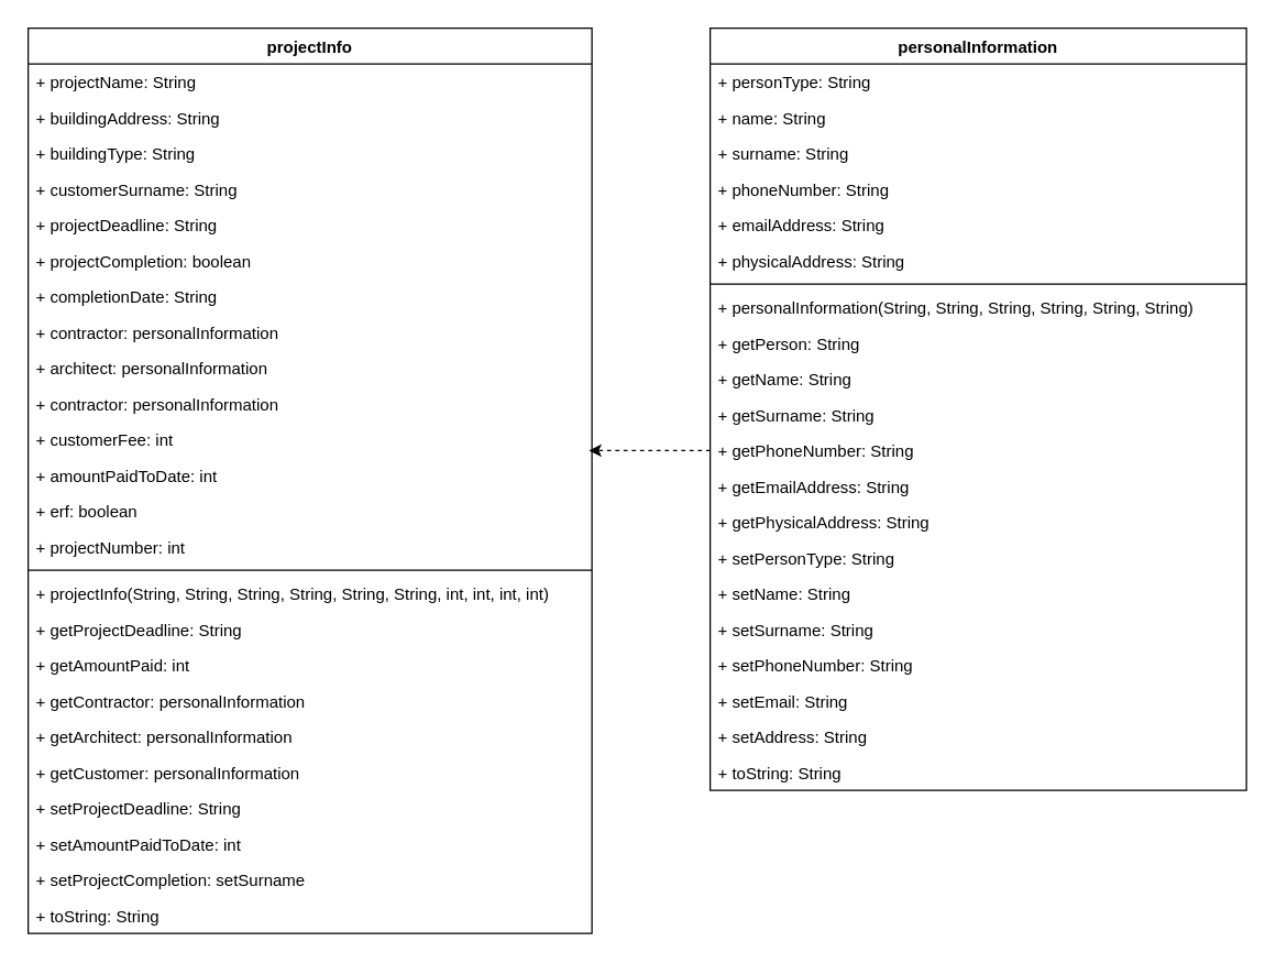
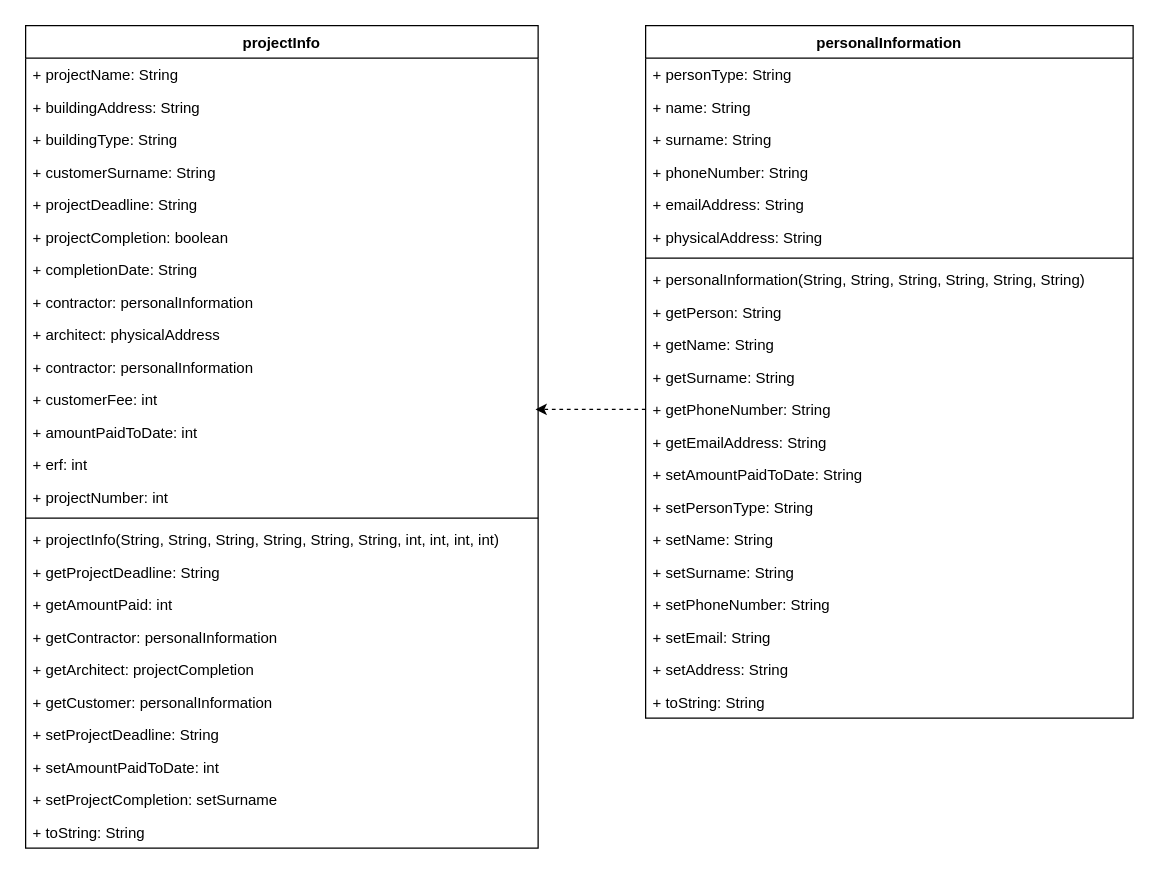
  <mxCell id="0" />
  <mxCell id="1" parent="0" />
  <mxCell id="2" value="projectInfo" style="swimlane;fontStyle=1;align=center;verticalAlign=top;childLayout=stackLayout;horizontal=1;startSize=26;horizontalStack=0;resizeParent=1;resizeParentMax=0;resizeLast=0;collapsible=1;marginBottom=0;fontColor=#000000;" vertex="1" parent="1"><mxGeometry x="20" y="20" width="410" height="658" as="geometry" /></mxCell>
  <mxCell id="3" value="+ projectName: String&#10;" style="text;strokeColor=none;fillColor=none;align=left;verticalAlign=top;spacingLeft=4;spacingRight=4;overflow=hidden;rotatable=0;points=[[0,0.5],[1,0.5]];portConstraint=eastwest;fontColor=#000000;" vertex="1" parent="2"><mxGeometry y="26" width="410" height="26" as="geometry" /></mxCell>
  <mxCell id="4" value="+ buildingAddress: String" style="text;strokeColor=none;fillColor=none;align=left;verticalAlign=top;spacingLeft=4;spacingRight=4;overflow=hidden;rotatable=0;points=[[0,0.5],[1,0.5]];portConstraint=eastwest;fontColor=#000000;" vertex="1" parent="2"><mxGeometry y="52" width="410" height="26" as="geometry" /></mxCell>
  <mxCell id="5" value="+ buildingType: String" style="text;strokeColor=none;fillColor=none;align=left;verticalAlign=top;spacingLeft=4;spacingRight=4;overflow=hidden;rotatable=0;points=[[0,0.5],[1,0.5]];portConstraint=eastwest;fontColor=#000000;" vertex="1" parent="2"><mxGeometry y="78" width="410" height="26" as="geometry" /></mxCell>
  <mxCell id="6" value="+ customerSurname: String&#10;" style="text;strokeColor=none;fillColor=none;align=left;verticalAlign=top;spacingLeft=4;spacingRight=4;overflow=hidden;rotatable=0;points=[[0,0.5],[1,0.5]];portConstraint=eastwest;fontColor=#000000;" vertex="1" parent="2"><mxGeometry y="104" width="410" height="26" as="geometry" /></mxCell>
  <mxCell id="7" value="+ projectDeadline: String" style="text;strokeColor=none;fillColor=none;align=left;verticalAlign=top;spacingLeft=4;spacingRight=4;overflow=hidden;rotatable=0;points=[[0,0.5],[1,0.5]];portConstraint=eastwest;fontColor=#000000;" vertex="1" parent="2"><mxGeometry y="130" width="410" height="26" as="geometry" /></mxCell>
  <mxCell id="8" value="+ projectCompletion: boolean" style="text;strokeColor=none;fillColor=none;align=left;verticalAlign=top;spacingLeft=4;spacingRight=4;overflow=hidden;rotatable=0;points=[[0,0.5],[1,0.5]];portConstraint=eastwest;fontColor=#000000;" vertex="1" parent="2"><mxGeometry y="156" width="410" height="26" as="geometry" /></mxCell>
  <mxCell id="9" value="+ completionDate: String" style="text;strokeColor=none;fillColor=none;align=left;verticalAlign=top;spacingLeft=4;spacingRight=4;overflow=hidden;rotatable=0;points=[[0,0.5],[1,0.5]];portConstraint=eastwest;fontColor=#000000;" vertex="1" parent="2"><mxGeometry y="182" width="410" height="26" as="geometry" /></mxCell>
  <mxCell id="10" value="+ contractor: personalInformation" style="text;strokeColor=none;fillColor=none;align=left;verticalAlign=top;spacingLeft=4;spacingRight=4;overflow=hidden;rotatable=0;points=[[0,0.5],[1,0.5]];portConstraint=eastwest;fontColor=#000000;" vertex="1" parent="2"><mxGeometry y="208" width="410" height="26" as="geometry" /></mxCell>
- <mxCell id="11" value="+ architect: personalInformation" style="text;strokeColor=none;fillColor=none;align=left;verticalAlign=top;spacingLeft=4;spacingRight=4;overflow=hidden;rotatable=0;points=[[0,0.5],[1,0.5]];portConstraint=eastwest;fontColor=#000000;" vertex="1" parent="2"><mxGeometry y="234" width="410" height="26" as="geometry" /></mxCell>
+ <mxCell id="11" value="+ architect: physicalAddress" style="text;strokeColor=none;fillColor=none;align=left;verticalAlign=top;spacingLeft=4;spacingRight=4;overflow=hidden;rotatable=0;points=[[0,0.5],[1,0.5]];portConstraint=eastwest;fontColor=#000000;" vertex="1" parent="2"><mxGeometry y="234" width="410" height="26" as="geometry" /></mxCell>
  <mxCell id="12" value="+ contractor: personalInformation" style="text;strokeColor=none;fillColor=none;align=left;verticalAlign=top;spacingLeft=4;spacingRight=4;overflow=hidden;rotatable=0;points=[[0,0.5],[1,0.5]];portConstraint=eastwest;fontColor=#000000;" vertex="1" parent="2"><mxGeometry y="260" width="410" height="26" as="geometry" /></mxCell>
  <mxCell id="13" value="+ customerFee: int" style="text;strokeColor=none;fillColor=none;align=left;verticalAlign=top;spacingLeft=4;spacingRight=4;overflow=hidden;rotatable=0;points=[[0,0.5],[1,0.5]];portConstraint=eastwest;fontColor=#000000;" vertex="1" parent="2"><mxGeometry y="286" width="410" height="26" as="geometry" /></mxCell>
  <mxCell id="14" value="+ amountPaidToDate: int" style="text;strokeColor=none;fillColor=none;align=left;verticalAlign=top;spacingLeft=4;spacingRight=4;overflow=hidden;rotatable=0;points=[[0,0.5],[1,0.5]];portConstraint=eastwest;fontColor=#000000;" vertex="1" parent="2"><mxGeometry y="312" width="410" height="26" as="geometry" /></mxCell>
- <mxCell id="15" value="+ erf: boolean" style="text;strokeColor=none;fillColor=none;align=left;verticalAlign=top;spacingLeft=4;spacingRight=4;overflow=hidden;rotatable=0;points=[[0,0.5],[1,0.5]];portConstraint=eastwest;fontColor=#000000;" vertex="1" parent="2"><mxGeometry y="338" width="410" height="26" as="geometry" /></mxCell>
+ <mxCell id="15" value="+ erf: int" style="text;strokeColor=none;fillColor=none;align=left;verticalAlign=top;spacingLeft=4;spacingRight=4;overflow=hidden;rotatable=0;points=[[0,0.5],[1,0.5]];portConstraint=eastwest;fontColor=#000000;" vertex="1" parent="2"><mxGeometry y="338" width="410" height="26" as="geometry" /></mxCell>
  <mxCell id="16" value="+ projectNumber: int" style="text;strokeColor=none;fillColor=none;align=left;verticalAlign=top;spacingLeft=4;spacingRight=4;overflow=hidden;rotatable=0;points=[[0,0.5],[1,0.5]];portConstraint=eastwest;fontColor=#000000;" vertex="1" parent="2"><mxGeometry y="364" width="410" height="26" as="geometry" /></mxCell>
  <mxCell id="17" value="" style="line;strokeWidth=1;fillColor=none;align=left;verticalAlign=middle;spacingTop=-1;spacingLeft=3;spacingRight=3;rotatable=0;labelPosition=right;points=[];portConstraint=eastwest;fontColor=#000000;" vertex="1" parent="2"><mxGeometry y="390" width="410" height="8" as="geometry" /></mxCell>
  <mxCell id="18" value="+ projectInfo(String, String, String, String, String, String, int, int, int, int)" style="text;strokeColor=none;fillColor=none;align=left;verticalAlign=top;spacingLeft=4;spacingRight=4;overflow=hidden;rotatable=0;points=[[0,0.5],[1,0.5]];portConstraint=eastwest;fontColor=#000000;" vertex="1" parent="2"><mxGeometry y="398" width="410" height="26" as="geometry" /></mxCell>
  <mxCell id="19" value="+ getProjectDeadline: String" style="text;strokeColor=none;fillColor=none;align=left;verticalAlign=top;spacingLeft=4;spacingRight=4;overflow=hidden;rotatable=0;points=[[0,0.5],[1,0.5]];portConstraint=eastwest;fontColor=#000000;" vertex="1" parent="2"><mxGeometry y="424" width="410" height="26" as="geometry" /></mxCell>
  <mxCell id="20" value="+ getAmountPaid: int" style="text;strokeColor=none;fillColor=none;align=left;verticalAlign=top;spacingLeft=4;spacingRight=4;overflow=hidden;rotatable=0;points=[[0,0.5],[1,0.5]];portConstraint=eastwest;fontColor=#000000;" vertex="1" parent="2"><mxGeometry y="450" width="410" height="26" as="geometry" /></mxCell>
  <mxCell id="21" value="+ getContractor: personalInformation" style="text;strokeColor=none;fillColor=none;align=left;verticalAlign=top;spacingLeft=4;spacingRight=4;overflow=hidden;rotatable=0;points=[[0,0.5],[1,0.5]];portConstraint=eastwest;fontColor=#000000;" vertex="1" parent="2"><mxGeometry y="476" width="410" height="26" as="geometry" /></mxCell>
- <mxCell id="22" value="+ getArchitect: personalInformation" style="text;strokeColor=none;fillColor=none;align=left;verticalAlign=top;spacingLeft=4;spacingRight=4;overflow=hidden;rotatable=0;points=[[0,0.5],[1,0.5]];portConstraint=eastwest;fontColor=#000000;" vertex="1" parent="2"><mxGeometry y="502" width="410" height="26" as="geometry" /></mxCell>
+ <mxCell id="22" value="+ getArchitect: projectCompletion" style="text;strokeColor=none;fillColor=none;align=left;verticalAlign=top;spacingLeft=4;spacingRight=4;overflow=hidden;rotatable=0;points=[[0,0.5],[1,0.5]];portConstraint=eastwest;fontColor=#000000;" vertex="1" parent="2"><mxGeometry y="502" width="410" height="26" as="geometry" /></mxCell>
  <mxCell id="23" value="+ getCustomer: personalInformation" style="text;strokeColor=none;fillColor=none;align=left;verticalAlign=top;spacingLeft=4;spacingRight=4;overflow=hidden;rotatable=0;points=[[0,0.5],[1,0.5]];portConstraint=eastwest;fontColor=#000000;" vertex="1" parent="2"><mxGeometry y="528" width="410" height="26" as="geometry" /></mxCell>
  <mxCell id="24" value="+ setProjectDeadline: String" style="text;strokeColor=none;fillColor=none;align=left;verticalAlign=top;spacingLeft=4;spacingRight=4;overflow=hidden;rotatable=0;points=[[0,0.5],[1,0.5]];portConstraint=eastwest;fontColor=#000000;" vertex="1" parent="2"><mxGeometry y="554" width="410" height="26" as="geometry" /></mxCell>
  <mxCell id="25" value="+ setAmountPaidToDate: int" style="text;strokeColor=none;fillColor=none;align=left;verticalAlign=top;spacingLeft=4;spacingRight=4;overflow=hidden;rotatable=0;points=[[0,0.5],[1,0.5]];portConstraint=eastwest;fontColor=#000000;" vertex="1" parent="2"><mxGeometry y="580" width="410" height="26" as="geometry" /></mxCell>
  <mxCell id="26" value="+ setProjectCompletion: setSurname" style="text;strokeColor=none;fillColor=none;align=left;verticalAlign=top;spacingLeft=4;spacingRight=4;overflow=hidden;rotatable=0;points=[[0,0.5],[1,0.5]];portConstraint=eastwest;fontColor=#000000;" vertex="1" parent="2"><mxGeometry y="606" width="410" height="26" as="geometry" /></mxCell>
  <mxCell id="27" value="+ toString: String" style="text;strokeColor=none;fillColor=none;align=left;verticalAlign=top;spacingLeft=4;spacingRight=4;overflow=hidden;rotatable=0;points=[[0,0.5],[1,0.5]];portConstraint=eastwest;fontColor=#000000;" vertex="1" parent="2"><mxGeometry y="632" width="410" height="26" as="geometry" /></mxCell>
  <mxCell id="28" value="personalInformation" style="swimlane;fontStyle=1;align=center;verticalAlign=top;childLayout=stackLayout;horizontal=1;startSize=26;horizontalStack=0;resizeParent=1;resizeParentMax=0;resizeLast=0;collapsible=1;marginBottom=0;fontColor=#000000;" vertex="1" parent="1"><mxGeometry x="516" y="20" width="390" height="554" as="geometry" /></mxCell>
  <mxCell id="29" value="+ personType: String" style="text;strokeColor=none;fillColor=none;align=left;verticalAlign=top;spacingLeft=4;spacingRight=4;overflow=hidden;rotatable=0;points=[[0,0.5],[1,0.5]];portConstraint=eastwest;fontColor=#000000;" vertex="1" parent="28"><mxGeometry y="26" width="390" height="26" as="geometry" /></mxCell>
  <mxCell id="30" value="+ name: String" style="text;strokeColor=none;fillColor=none;align=left;verticalAlign=top;spacingLeft=4;spacingRight=4;overflow=hidden;rotatable=0;points=[[0,0.5],[1,0.5]];portConstraint=eastwest;fontColor=#000000;" vertex="1" parent="28"><mxGeometry y="52" width="390" height="26" as="geometry" /></mxCell>
  <mxCell id="31" value="+ surname: String" style="text;strokeColor=none;fillColor=none;align=left;verticalAlign=top;spacingLeft=4;spacingRight=4;overflow=hidden;rotatable=0;points=[[0,0.5],[1,0.5]];portConstraint=eastwest;fontColor=#000000;" vertex="1" parent="28"><mxGeometry y="78" width="390" height="26" as="geometry" /></mxCell>
  <mxCell id="32" value="+ phoneNumber: String" style="text;strokeColor=none;fillColor=none;align=left;verticalAlign=top;spacingLeft=4;spacingRight=4;overflow=hidden;rotatable=0;points=[[0,0.5],[1,0.5]];portConstraint=eastwest;fontColor=#000000;" vertex="1" parent="28"><mxGeometry y="104" width="390" height="26" as="geometry" /></mxCell>
  <mxCell id="33" value="+ emailAddress: String" style="text;strokeColor=none;fillColor=none;align=left;verticalAlign=top;spacingLeft=4;spacingRight=4;overflow=hidden;rotatable=0;points=[[0,0.5],[1,0.5]];portConstraint=eastwest;fontColor=#000000;" vertex="1" parent="28"><mxGeometry y="130" width="390" height="26" as="geometry" /></mxCell>
  <mxCell id="34" value="+ physicalAddress: String" style="text;strokeColor=none;fillColor=none;align=left;verticalAlign=top;spacingLeft=4;spacingRight=4;overflow=hidden;rotatable=0;points=[[0,0.5],[1,0.5]];portConstraint=eastwest;fontColor=#000000;" vertex="1" parent="28"><mxGeometry y="156" width="390" height="26" as="geometry" /></mxCell>
  <mxCell id="35" value="" style="line;strokeWidth=1;fillColor=none;align=left;verticalAlign=middle;spacingTop=-1;spacingLeft=3;spacingRight=3;rotatable=0;labelPosition=right;points=[];portConstraint=eastwest;fontColor=#000000;" vertex="1" parent="28"><mxGeometry y="182" width="390" height="8" as="geometry" /></mxCell>
  <mxCell id="36" value="+ personalInformation(String, String, String, String, String, String)" style="text;strokeColor=none;fillColor=none;align=left;verticalAlign=top;spacingLeft=4;spacingRight=4;overflow=hidden;rotatable=0;points=[[0,0.5],[1,0.5]];portConstraint=eastwest;fontColor=#000000;" vertex="1" parent="28"><mxGeometry y="190" width="390" height="26" as="geometry" /></mxCell>
  <mxCell id="37" value="+ getPerson: String" style="text;strokeColor=none;fillColor=none;align=left;verticalAlign=top;spacingLeft=4;spacingRight=4;overflow=hidden;rotatable=0;points=[[0,0.5],[1,0.5]];portConstraint=eastwest;fontColor=#000000;" vertex="1" parent="28"><mxGeometry y="216" width="390" height="26" as="geometry" /></mxCell>
  <mxCell id="38" value="+ getName: String" style="text;strokeColor=none;fillColor=none;align=left;verticalAlign=top;spacingLeft=4;spacingRight=4;overflow=hidden;rotatable=0;points=[[0,0.5],[1,0.5]];portConstraint=eastwest;fontColor=#000000;" vertex="1" parent="28"><mxGeometry y="242" width="390" height="26" as="geometry" /></mxCell>
  <mxCell id="39" value="+ getSurname: String" style="text;strokeColor=none;fillColor=none;align=left;verticalAlign=top;spacingLeft=4;spacingRight=4;overflow=hidden;rotatable=0;points=[[0,0.5],[1,0.5]];portConstraint=eastwest;fontColor=#000000;" vertex="1" parent="28"><mxGeometry y="268" width="390" height="26" as="geometry" /></mxCell>
  <mxCell id="40" value="+ getPhoneNumber: String" style="text;strokeColor=none;fillColor=none;align=left;verticalAlign=top;spacingLeft=4;spacingRight=4;overflow=hidden;rotatable=0;points=[[0,0.5],[1,0.5]];portConstraint=eastwest;fontColor=#000000;" vertex="1" parent="28"><mxGeometry y="294" width="390" height="26" as="geometry" /></mxCell>
  <mxCell id="41" value="+ getEmailAddress: String" style="text;strokeColor=none;fillColor=none;align=left;verticalAlign=top;spacingLeft=4;spacingRight=4;overflow=hidden;rotatable=0;points=[[0,0.5],[1,0.5]];portConstraint=eastwest;fontColor=#000000;" vertex="1" parent="28"><mxGeometry y="320" width="390" height="26" as="geometry" /></mxCell>
- <mxCell id="42" value="+ getPhysicalAddress: String" style="text;strokeColor=none;fillColor=none;align=left;verticalAlign=top;spacingLeft=4;spacingRight=4;overflow=hidden;rotatable=0;points=[[0,0.5],[1,0.5]];portConstraint=eastwest;fontColor=#000000;" vertex="1" parent="28"><mxGeometry y="346" width="390" height="26" as="geometry" /></mxCell>
+ <mxCell id="42" value="+ setAmountPaidToDate: String" style="text;strokeColor=none;fillColor=none;align=left;verticalAlign=top;spacingLeft=4;spacingRight=4;overflow=hidden;rotatable=0;points=[[0,0.5],[1,0.5]];portConstraint=eastwest;fontColor=#000000;" vertex="1" parent="28"><mxGeometry y="346" width="390" height="26" as="geometry" /></mxCell>
  <mxCell id="43" value="+ setPersonType: String" style="text;strokeColor=none;fillColor=none;align=left;verticalAlign=top;spacingLeft=4;spacingRight=4;overflow=hidden;rotatable=0;points=[[0,0.5],[1,0.5]];portConstraint=eastwest;fontColor=#000000;" vertex="1" parent="28"><mxGeometry y="372" width="390" height="26" as="geometry" /></mxCell>
  <mxCell id="44" value="+ setName: String" style="text;strokeColor=none;fillColor=none;align=left;verticalAlign=top;spacingLeft=4;spacingRight=4;overflow=hidden;rotatable=0;points=[[0,0.5],[1,0.5]];portConstraint=eastwest;fontColor=#000000;" vertex="1" parent="28"><mxGeometry y="398" width="390" height="26" as="geometry" /></mxCell>
  <mxCell id="45" value="+ setSurname: String" style="text;strokeColor=none;fillColor=none;align=left;verticalAlign=top;spacingLeft=4;spacingRight=4;overflow=hidden;rotatable=0;points=[[0,0.5],[1,0.5]];portConstraint=eastwest;fontColor=#000000;" vertex="1" parent="28"><mxGeometry y="424" width="390" height="26" as="geometry" /></mxCell>
  <mxCell id="46" value="+ setPhoneNumber: String" style="text;strokeColor=none;fillColor=none;align=left;verticalAlign=top;spacingLeft=4;spacingRight=4;overflow=hidden;rotatable=0;points=[[0,0.5],[1,0.5]];portConstraint=eastwest;fontColor=#000000;" vertex="1" parent="28"><mxGeometry y="450" width="390" height="26" as="geometry" /></mxCell>
  <mxCell id="47" value="+ setEmail: String" style="text;strokeColor=none;fillColor=none;align=left;verticalAlign=top;spacingLeft=4;spacingRight=4;overflow=hidden;rotatable=0;points=[[0,0.5],[1,0.5]];portConstraint=eastwest;fontColor=#000000;" vertex="1" parent="28"><mxGeometry y="476" width="390" height="26" as="geometry" /></mxCell>
  <mxCell id="48" value="+ setAddress: String" style="text;strokeColor=none;fillColor=none;align=left;verticalAlign=top;spacingLeft=4;spacingRight=4;overflow=hidden;rotatable=0;points=[[0,0.5],[1,0.5]];portConstraint=eastwest;fontColor=#000000;" vertex="1" parent="28"><mxGeometry y="502" width="390" height="26" as="geometry" /></mxCell>
  <mxCell id="49" value="+ toString: String" style="text;strokeColor=none;fillColor=none;align=left;verticalAlign=top;spacingLeft=4;spacingRight=4;overflow=hidden;rotatable=0;points=[[0,0.5],[1,0.5]];portConstraint=eastwest;fontColor=#000000;" vertex="1" parent="28"><mxGeometry y="528" width="390" height="26" as="geometry" /></mxCell>
  <mxCell id="50" value="" style="endArrow=classic;html=1;rounded=0;fontColor=#000000;entryX=0.995;entryY=-0.192;entryDx=0;entryDy=0;entryPerimeter=0;exitX=0;exitY=0.5;exitDx=0;exitDy=0;dashed=1;" edge="1" parent="1" source="40" target="14"><mxGeometry width="50" height="50" relative="1" as="geometry"><mxPoint x="506" y="330" as="sourcePoint" /><mxPoint x="496" y="320" as="targetPoint" /></mxGeometry></mxCell>
